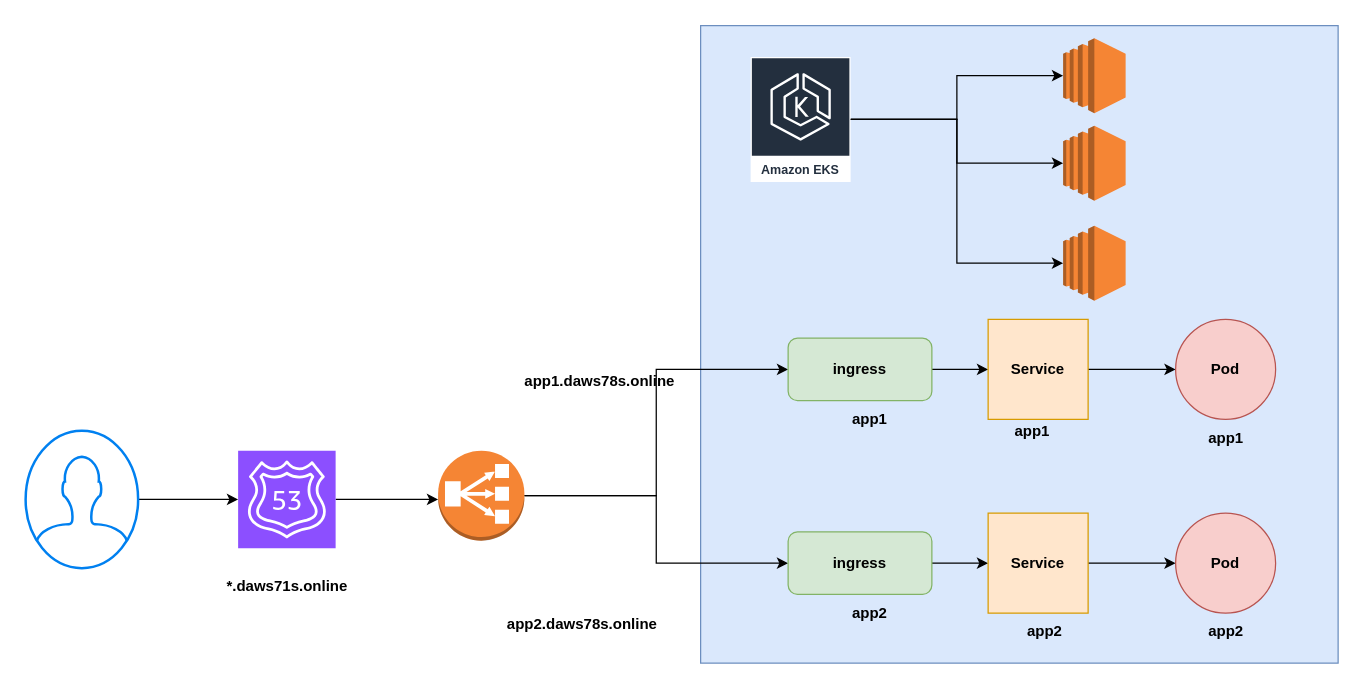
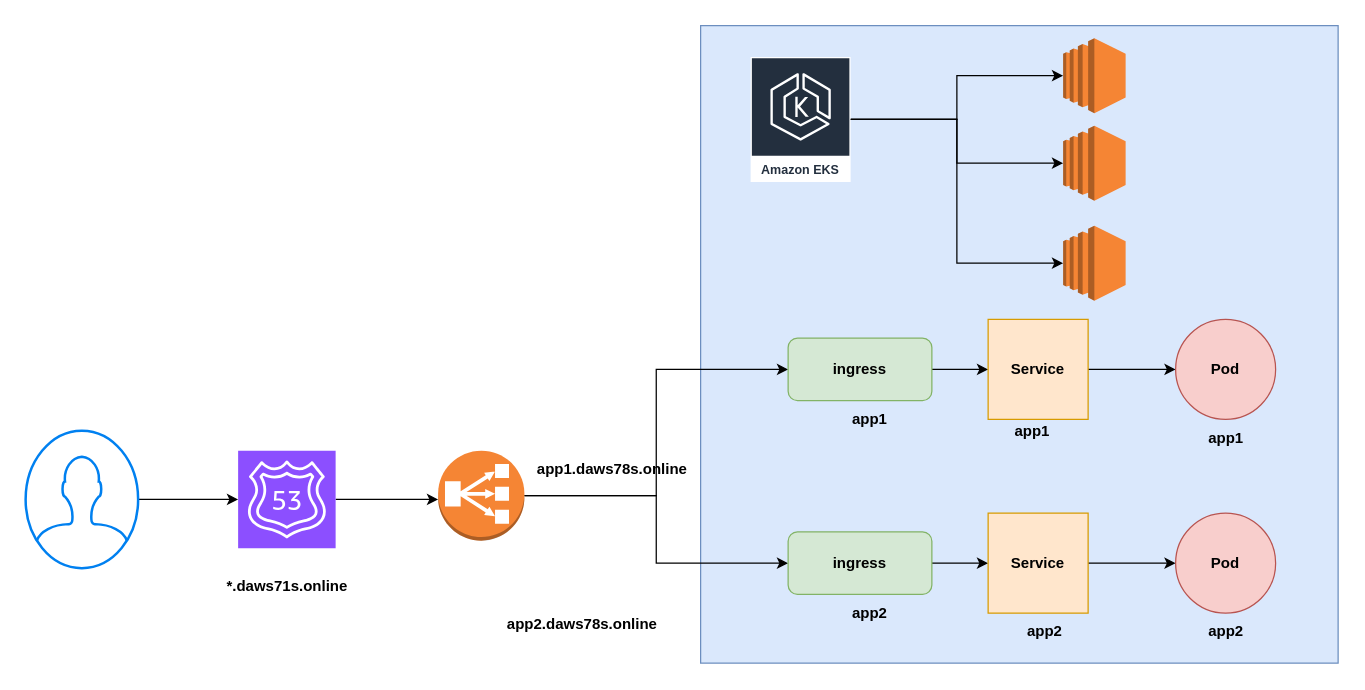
  <mxCell id="0" />
  <mxCell id="1" parent="0" />
  <mxCell id="2" value="" style="rounded=0;whiteSpace=wrap;html=1;fillColor=#dae8fc;strokeColor=#6c8ebf;" vertex="1" parent="1"><mxGeometry x="560" y="20" width="510" height="510" as="geometry" /></mxCell>
  <mxCell id="3" style="edgeStyle=orthogonalEdgeStyle;rounded=0;orthogonalLoop=1;jettySize=auto;html=1;" edge="1" parent="1" source="5" target="6"><mxGeometry relative="1" as="geometry" /></mxCell>
  <mxCell id="4" style="edgeStyle=orthogonalEdgeStyle;rounded=0;orthogonalLoop=1;jettySize=auto;html=1;" edge="1" parent="1" source="5" target="7"><mxGeometry relative="1" as="geometry" /></mxCell>
  <mxCell id="5" value="Amazon EKS" style="sketch=0;outlineConnect=0;fontColor=#232F3E;gradientColor=none;strokeColor=#ffffff;fillColor=#232F3E;dashed=0;verticalLabelPosition=middle;verticalAlign=bottom;align=center;html=1;whiteSpace=wrap;fontSize=10;fontStyle=1;spacing=3;shape=mxgraph.aws4.productIcon;prIcon=mxgraph.aws4.eks;" vertex="1" parent="1"><mxGeometry x="600" y="45" width="80" height="100" as="geometry" /></mxCell>
  <mxCell id="6" value="" style="outlineConnect=0;dashed=0;verticalLabelPosition=bottom;verticalAlign=top;align=center;html=1;shape=mxgraph.aws3.ec2;fillColor=#F58534;gradientColor=none;" vertex="1" parent="1"><mxGeometry x="850" y="30" width="50" height="60" as="geometry" /></mxCell>
  <mxCell id="7" value="" style="outlineConnect=0;dashed=0;verticalLabelPosition=bottom;verticalAlign=top;align=center;html=1;shape=mxgraph.aws3.ec2;fillColor=#F58534;gradientColor=none;" vertex="1" parent="1"><mxGeometry x="850" y="100" width="50" height="60" as="geometry" /></mxCell>
  <mxCell id="8" value="" style="outlineConnect=0;dashed=0;verticalLabelPosition=bottom;verticalAlign=top;align=center;html=1;shape=mxgraph.aws3.ec2;fillColor=#F58534;gradientColor=none;" vertex="1" parent="1"><mxGeometry x="850" y="180" width="50" height="60" as="geometry" /></mxCell>
  <mxCell id="9" style="edgeStyle=orthogonalEdgeStyle;rounded=0;orthogonalLoop=1;jettySize=auto;html=1;entryX=0;entryY=0.5;entryDx=0;entryDy=0;entryPerimeter=0;" edge="1" parent="1" source="5" target="8"><mxGeometry relative="1" as="geometry" /></mxCell>
  <mxCell id="10" style="edgeStyle=orthogonalEdgeStyle;rounded=0;orthogonalLoop=1;jettySize=auto;html=1;entryX=0;entryY=0.5;entryDx=0;entryDy=0;" edge="1" parent="1" source="12" target="14"><mxGeometry relative="1" as="geometry" /></mxCell>
  <mxCell id="11" style="edgeStyle=orthogonalEdgeStyle;rounded=0;orthogonalLoop=1;jettySize=auto;html=1;" edge="1" parent="1" source="12" target="28"><mxGeometry relative="1" as="geometry" /></mxCell>
  <mxCell id="12" value="" style="outlineConnect=0;dashed=0;verticalLabelPosition=bottom;verticalAlign=top;align=center;html=1;shape=mxgraph.aws3.classic_load_balancer;fillColor=#F58534;gradientColor=none;" vertex="1" parent="1"><mxGeometry x="350" y="360" width="69" height="72" as="geometry" /></mxCell>
  <mxCell id="13" style="edgeStyle=orthogonalEdgeStyle;rounded=0;orthogonalLoop=1;jettySize=auto;html=1;entryX=0;entryY=0.5;entryDx=0;entryDy=0;" edge="1" parent="1" source="14" target="16"><mxGeometry relative="1" as="geometry" /></mxCell>
  <mxCell id="14" value="&lt;b&gt;ingress&lt;/b&gt;" style="rounded=1;whiteSpace=wrap;html=1;fillColor=#d5e8d4;strokeColor=#82b366;" vertex="1" parent="1"><mxGeometry x="630" y="270" width="115" height="50" as="geometry" /></mxCell>
  <mxCell id="15" style="edgeStyle=orthogonalEdgeStyle;rounded=0;orthogonalLoop=1;jettySize=auto;html=1;entryX=0;entryY=0.5;entryDx=0;entryDy=0;" edge="1" parent="1" source="16" target="17"><mxGeometry relative="1" as="geometry" /></mxCell>
  <mxCell id="16" value="&lt;b&gt;Service&lt;/b&gt;" style="whiteSpace=wrap;html=1;aspect=fixed;fillColor=#ffe6cc;strokeColor=#d79b00;" vertex="1" parent="1"><mxGeometry x="790" y="255" width="80" height="80" as="geometry" /></mxCell>
  <mxCell id="17" value="&lt;b&gt;Pod&lt;/b&gt;" style="ellipse;whiteSpace=wrap;html=1;aspect=fixed;fillColor=#f8cecc;strokeColor=#b85450;" vertex="1" parent="1"><mxGeometry x="940" y="255" width="80" height="80" as="geometry" /></mxCell>
  <mxCell id="18" style="edgeStyle=orthogonalEdgeStyle;rounded=0;orthogonalLoop=1;jettySize=auto;html=1;" edge="1" parent="1" source="19" target="21"><mxGeometry relative="1" as="geometry" /></mxCell>
  <mxCell id="19" value="" style="html=1;verticalLabelPosition=bottom;align=center;labelBackgroundColor=#ffffff;verticalAlign=top;strokeWidth=2;strokeColor=#0080F0;shadow=0;dashed=0;shape=mxgraph.ios7.icons.user;" vertex="1" parent="1"><mxGeometry x="20" y="344" width="90" height="110" as="geometry" /></mxCell>
  <mxCell id="20" style="edgeStyle=orthogonalEdgeStyle;rounded=0;orthogonalLoop=1;jettySize=auto;html=1;" edge="1" parent="1" source="21" target="12"><mxGeometry relative="1" as="geometry"><Array as="points"><mxPoint x="330" y="399" /><mxPoint x="330" y="399" /></Array></mxGeometry></mxCell>
  <mxCell id="21" value="" style="sketch=0;points=[[0,0,0],[0.25,0,0],[0.5,0,0],[0.75,0,0],[1,0,0],[0,1,0],[0.25,1,0],[0.5,1,0],[0.75,1,0],[1,1,0],[0,0.25,0],[0,0.5,0],[0,0.75,0],[1,0.25,0],[1,0.5,0],[1,0.75,0]];outlineConnect=0;fontColor=#232F3E;fillColor=#8C4FFF;strokeColor=#ffffff;dashed=0;verticalLabelPosition=bottom;verticalAlign=top;align=center;html=1;fontSize=12;fontStyle=0;aspect=fixed;shape=mxgraph.aws4.resourceIcon;resIcon=mxgraph.aws4.route_53;" vertex="1" parent="1"><mxGeometry x="190" y="360" width="78" height="78" as="geometry" /></mxCell>
  <mxCell id="22" value="&lt;b&gt;*.daws71s.online&lt;/b&gt;" style="text;html=1;align=center;verticalAlign=middle;resizable=0;points=[];autosize=1;strokeColor=none;fillColor=none;" vertex="1" parent="1"><mxGeometry x="169" y="454" width="120" height="30" as="geometry" /></mxCell>
- <mxCell id="23" value="&lt;b&gt;app1.daws78s.online&lt;/b&gt;" style="text;html=1;align=center;verticalAlign=middle;resizable=0;points=[];autosize=1;strokeColor=none;fillColor=none;" vertex="1" parent="1"><mxGeometry x="409" y="290" width="140" height="30" as="geometry" /></mxCell>
+ <mxCell id="23" value="&lt;b&gt;app1.daws78s.online&lt;/b&gt;" style="text;html=1;align=center;verticalAlign=middle;resizable=0;points=[];autosize=1;strokeColor=none;fillColor=none;" vertex="1" parent="1"><mxGeometry x="419" y="360" width="140" height="30" as="geometry" /></mxCell>
  <mxCell id="24" value="&lt;b&gt;app1&lt;/b&gt;" style="text;html=1;align=center;verticalAlign=middle;resizable=0;points=[];autosize=1;strokeColor=none;fillColor=none;" vertex="1" parent="1"><mxGeometry x="670" y="320" width="50" height="30" as="geometry" /></mxCell>
  <mxCell id="25" value="&lt;b&gt;app1&lt;/b&gt;" style="text;html=1;align=center;verticalAlign=middle;resizable=0;points=[];autosize=1;strokeColor=none;fillColor=none;" vertex="1" parent="1"><mxGeometry x="800" y="330" width="50" height="30" as="geometry" /></mxCell>
  <mxCell id="26" value="&lt;b&gt;app1&lt;/b&gt;" style="text;html=1;align=center;verticalAlign=middle;resizable=0;points=[];autosize=1;strokeColor=none;fillColor=none;" vertex="1" parent="1"><mxGeometry x="955" y="335" width="50" height="30" as="geometry" /></mxCell>
  <mxCell id="27" style="edgeStyle=orthogonalEdgeStyle;rounded=0;orthogonalLoop=1;jettySize=auto;html=1;entryX=0;entryY=0.5;entryDx=0;entryDy=0;" edge="1" parent="1" source="28" target="30"><mxGeometry relative="1" as="geometry" /></mxCell>
  <mxCell id="28" value="&lt;b&gt;ingress&lt;/b&gt;" style="rounded=1;whiteSpace=wrap;html=1;fillColor=#d5e8d4;strokeColor=#82b366;" vertex="1" parent="1"><mxGeometry x="630" y="425" width="115" height="50" as="geometry" /></mxCell>
  <mxCell id="29" style="edgeStyle=orthogonalEdgeStyle;rounded=0;orthogonalLoop=1;jettySize=auto;html=1;entryX=0;entryY=0.5;entryDx=0;entryDy=0;" edge="1" parent="1" source="30" target="31"><mxGeometry relative="1" as="geometry" /></mxCell>
  <mxCell id="30" value="&lt;b&gt;Service&lt;/b&gt;" style="whiteSpace=wrap;html=1;aspect=fixed;fillColor=#ffe6cc;strokeColor=#d79b00;" vertex="1" parent="1"><mxGeometry x="790" y="410" width="80" height="80" as="geometry" /></mxCell>
  <mxCell id="31" value="&lt;b&gt;Pod&lt;/b&gt;" style="ellipse;whiteSpace=wrap;html=1;aspect=fixed;fillColor=#f8cecc;strokeColor=#b85450;" vertex="1" parent="1"><mxGeometry x="940" y="410" width="80" height="80" as="geometry" /></mxCell>
  <mxCell id="32" value="&lt;b&gt;app2.daws78s.online&lt;/b&gt;" style="text;html=1;align=center;verticalAlign=middle;resizable=0;points=[];autosize=1;strokeColor=none;fillColor=none;" vertex="1" parent="1"><mxGeometry x="395" y="484" width="140" height="30" as="geometry" /></mxCell>
  <mxCell id="33" value="&lt;b&gt;app2&lt;/b&gt;" style="text;html=1;align=center;verticalAlign=middle;resizable=0;points=[];autosize=1;strokeColor=none;fillColor=none;" vertex="1" parent="1"><mxGeometry x="670" y="475" width="50" height="30" as="geometry" /></mxCell>
  <mxCell id="34" value="&lt;b&gt;app2&lt;/b&gt;" style="text;html=1;align=center;verticalAlign=middle;resizable=0;points=[];autosize=1;strokeColor=none;fillColor=none;" vertex="1" parent="1"><mxGeometry x="810" y="490" width="50" height="30" as="geometry" /></mxCell>
  <mxCell id="35" value="&lt;b&gt;app2&lt;/b&gt;" style="text;html=1;align=center;verticalAlign=middle;resizable=0;points=[];autosize=1;strokeColor=none;fillColor=none;" vertex="1" parent="1"><mxGeometry x="955" y="490" width="50" height="30" as="geometry" /></mxCell>
